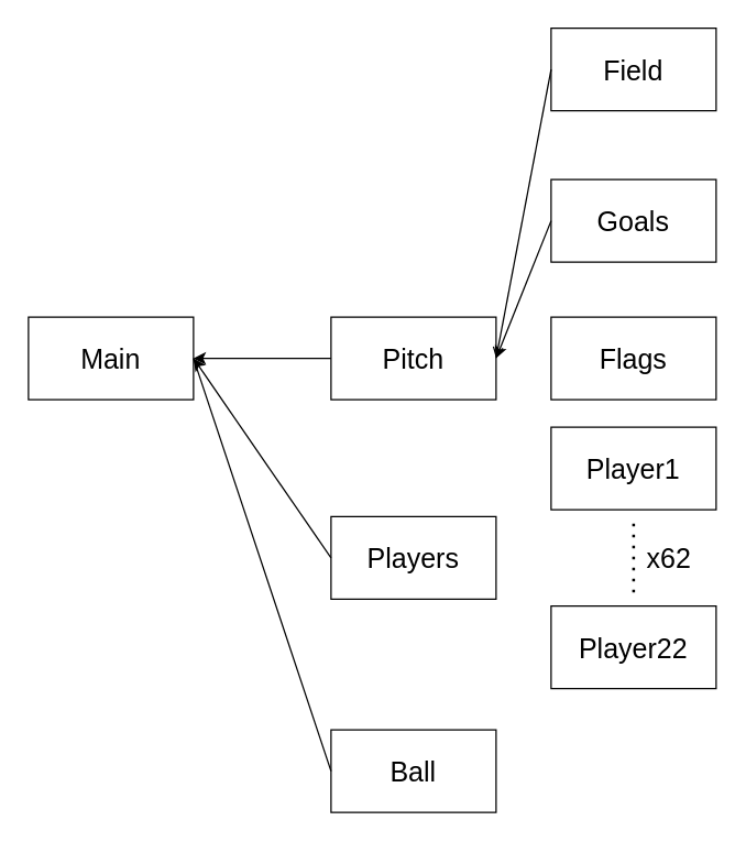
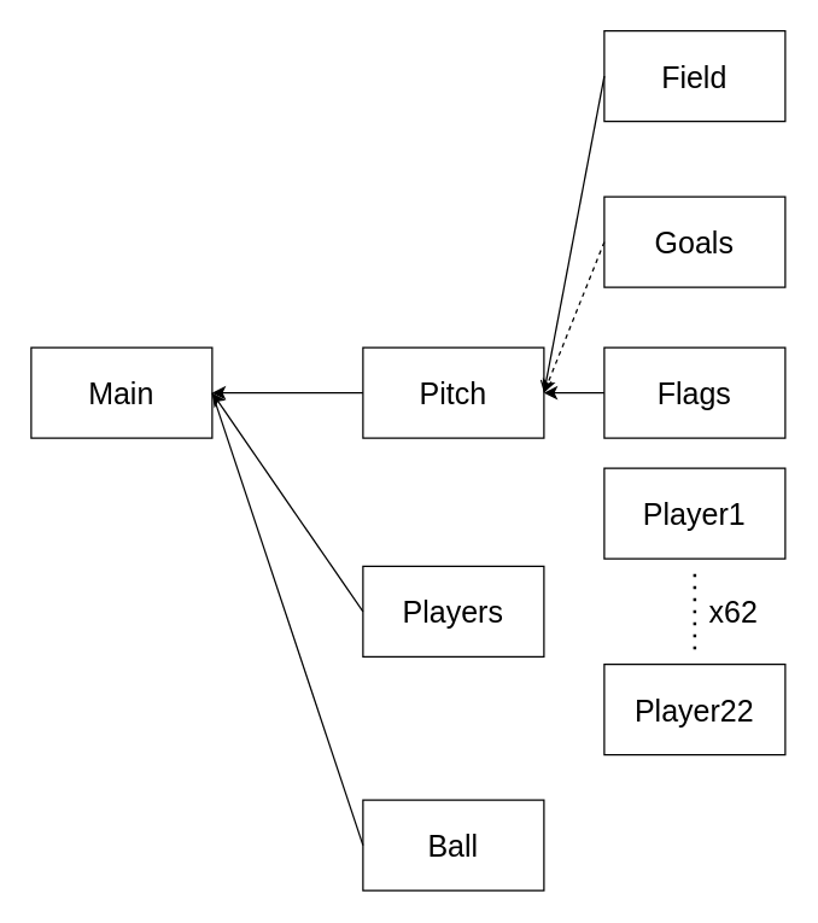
  <mxCell id="0" />
  <mxCell id="1" parent="0" />
  <mxCell id="2" value="" style="group" vertex="1" connectable="0" parent="1"><mxGeometry x="20" y="230" width="120" height="60" as="geometry" /></mxCell>
  <mxCell id="3" value="" style="rounded=0;whiteSpace=wrap;html=1;" vertex="1" parent="2"><mxGeometry width="120" height="60" as="geometry" /></mxCell>
  <mxCell id="4" value="&lt;font style=&quot;font-size: 20px;&quot;&gt;Main&lt;/font&gt;" style="text;html=1;align=center;verticalAlign=middle;whiteSpace=wrap;rounded=0;" vertex="1" parent="2"><mxGeometry width="120" height="60" as="geometry" /></mxCell>
  <mxCell id="5" value="" style="group" vertex="1" connectable="0" parent="1"><mxGeometry x="240" y="230" width="120" height="60" as="geometry" /></mxCell>
  <mxCell id="6" value="" style="rounded=0;whiteSpace=wrap;html=1;" vertex="1" parent="5"><mxGeometry width="120" height="60" as="geometry" /></mxCell>
  <mxCell id="7" value="&lt;font style=&quot;font-size: 20px;&quot;&gt;Pitch&lt;/font&gt;" style="text;html=1;align=center;verticalAlign=middle;whiteSpace=wrap;rounded=0;" vertex="1" parent="5"><mxGeometry width="120" height="60" as="geometry" /></mxCell>
  <mxCell id="8" value="" style="endArrow=classic;html=1;rounded=0;exitX=0;exitY=0.5;exitDx=0;exitDy=0;entryX=1;entryY=0.5;entryDx=0;entryDy=0;" edge="1" parent="1" source="7" target="4"><mxGeometry width="50" height="50" relative="1" as="geometry"><mxPoint x="460" y="410" as="sourcePoint" /><mxPoint x="510" y="360" as="targetPoint" /></mxGeometry></mxCell>
  <mxCell id="9" value="" style="group" vertex="1" connectable="0" parent="1"><mxGeometry x="240" y="375" width="120" height="60" as="geometry" /></mxCell>
  <mxCell id="10" value="" style="rounded=0;whiteSpace=wrap;html=1;" vertex="1" parent="9"><mxGeometry width="120" height="60" as="geometry" /></mxCell>
  <mxCell id="11" value="&lt;font style=&quot;font-size: 20px;&quot;&gt;Players&lt;/font&gt;" style="text;html=1;align=center;verticalAlign=middle;whiteSpace=wrap;rounded=0;" vertex="1" parent="9"><mxGeometry width="120" height="60" as="geometry" /></mxCell>
  <mxCell id="12" value="" style="endArrow=classic;html=1;rounded=0;exitX=0;exitY=0.5;exitDx=0;exitDy=0;entryX=1;entryY=0.5;entryDx=0;entryDy=0;" edge="1" parent="1" source="11" target="4"><mxGeometry width="50" height="50" relative="1" as="geometry"><mxPoint x="250" y="270" as="sourcePoint" /><mxPoint x="150" y="270" as="targetPoint" /></mxGeometry></mxCell>
  <mxCell id="13" value="" style="group" vertex="1" connectable="0" parent="1"><mxGeometry x="240" y="530" width="120" height="60" as="geometry" /></mxCell>
  <mxCell id="14" value="" style="rounded=0;whiteSpace=wrap;html=1;" vertex="1" parent="13"><mxGeometry width="120" height="60" as="geometry" /></mxCell>
  <mxCell id="15" value="&lt;font style=&quot;font-size: 20px;&quot;&gt;Ball&lt;/font&gt;" style="text;html=1;align=center;verticalAlign=middle;whiteSpace=wrap;rounded=0;" vertex="1" parent="13"><mxGeometry width="120" height="60" as="geometry" /></mxCell>
  <mxCell id="16" value="" style="endArrow=none;html=1;rounded=0;exitX=0;exitY=0.5;exitDx=0;exitDy=0;entryX=1;entryY=0.5;entryDx=0;entryDy=0;" edge="1" parent="1" source="15" target="4"><mxGeometry width="50" height="50" relative="1" as="geometry"><mxPoint x="250" y="400" as="sourcePoint" /><mxPoint x="150" y="270" as="targetPoint" /></mxGeometry></mxCell>
  <mxCell id="17" value="" style="group" vertex="1" connectable="0" parent="1"><mxGeometry x="400" y="20" width="120" height="60" as="geometry" /></mxCell>
  <mxCell id="18" value="" style="rounded=0;whiteSpace=wrap;html=1;" vertex="1" parent="17"><mxGeometry width="120" height="60" as="geometry" /></mxCell>
  <mxCell id="19" value="&lt;font style=&quot;font-size: 20px;&quot;&gt;Field&lt;/font&gt;" style="text;html=1;align=center;verticalAlign=middle;whiteSpace=wrap;rounded=0;" vertex="1" parent="17"><mxGeometry width="120" height="60" as="geometry" /></mxCell>
  <mxCell id="20" value="" style="group" vertex="1" connectable="0" parent="1"><mxGeometry x="400" y="130" width="120" height="60" as="geometry" /></mxCell>
  <mxCell id="21" value="" style="rounded=0;whiteSpace=wrap;html=1;" vertex="1" parent="20"><mxGeometry width="120" height="60" as="geometry" /></mxCell>
  <mxCell id="22" value="&lt;font style=&quot;font-size: 20px;&quot;&gt;Goals&lt;/font&gt;" style="text;html=1;align=center;verticalAlign=middle;whiteSpace=wrap;rounded=0;" vertex="1" parent="20"><mxGeometry width="120" height="60" as="geometry" /></mxCell>
  <mxCell id="23" value="" style="endArrow=open;html=1;rounded=0;exitX=0;exitY=0.5;exitDx=0;exitDy=0;entryX=1;entryY=0.5;entryDx=0;entryDy=0;" edge="1" parent="1" source="19" target="7"><mxGeometry width="50" height="50" relative="1" as="geometry"><mxPoint x="250" y="270" as="sourcePoint" /><mxPoint x="150" y="270" as="targetPoint" /></mxGeometry></mxCell>
- <mxCell id="24" value="" style="endArrow=classic;html=1;rounded=0;exitX=0;exitY=0.5;exitDx=0;exitDy=0;entryX=1;entryY=0.5;entryDx=0;entryDy=0;" edge="1" parent="1" source="22" target="7"><mxGeometry width="50" height="50" relative="1" as="geometry"><mxPoint x="260" y="280" as="sourcePoint" /><mxPoint x="160" y="280" as="targetPoint" /></mxGeometry></mxCell>
+ <mxCell id="24" value="" style="endArrow=classic;html=1;rounded=0;exitX=0;exitY=0.5;exitDx=0;exitDy=0;entryX=1;entryY=0.5;entryDx=0;entryDy=0;dashed=1;" edge="1" parent="1" source="22" target="7"><mxGeometry width="50" height="50" relative="1" as="geometry"><mxPoint x="260" y="280" as="sourcePoint" /><mxPoint x="160" y="280" as="targetPoint" /></mxGeometry></mxCell>
  <mxCell id="25" value="" style="group" vertex="1" connectable="0" parent="1"><mxGeometry x="400" y="310" width="120" height="60" as="geometry" /></mxCell>
  <mxCell id="26" value="" style="rounded=0;whiteSpace=wrap;html=1;" vertex="1" parent="25"><mxGeometry width="120" height="60" as="geometry" /></mxCell>
  <mxCell id="27" value="&lt;font style=&quot;font-size: 20px;&quot;&gt;Player1&lt;/font&gt;" style="text;html=1;align=center;verticalAlign=middle;whiteSpace=wrap;rounded=0;" vertex="1" parent="25"><mxGeometry width="120" height="60" as="geometry" /></mxCell>
  <mxCell id="28" value="" style="group" vertex="1" connectable="0" parent="1"><mxGeometry x="400" y="440" width="120" height="60" as="geometry" /></mxCell>
  <mxCell id="29" value="" style="rounded=0;whiteSpace=wrap;html=1;" vertex="1" parent="28"><mxGeometry width="120" height="60" as="geometry" /></mxCell>
  <mxCell id="30" value="&lt;font style=&quot;font-size: 20px;&quot;&gt;Player22&lt;/font&gt;" style="text;html=1;align=center;verticalAlign=middle;whiteSpace=wrap;rounded=0;" vertex="1" parent="28"><mxGeometry width="120" height="60" as="geometry" /></mxCell>
  <mxCell id="31" value="" style="endArrow=none;dashed=1;html=1;dashPattern=1 3;strokeWidth=2;rounded=0;" edge="1" parent="1"><mxGeometry width="50" height="50" relative="1" as="geometry"><mxPoint x="460" y="430" as="sourcePoint" /><mxPoint x="460" y="380" as="targetPoint" /></mxGeometry></mxCell>
  <mxCell id="32" value="&lt;font style=&quot;font-size: 20px;&quot;&gt;x62&lt;/font&gt;" style="text;html=1;align=center;verticalAlign=middle;whiteSpace=wrap;rounded=0;" vertex="1" parent="1"><mxGeometry x="466" y="390" width="40" height="30" as="geometry" /></mxCell>
  <mxCell id="33" value="" style="group" vertex="1" connectable="0" parent="1"><mxGeometry x="400" y="230" width="120" height="60" as="geometry" /></mxCell>
  <mxCell id="34" value="" style="rounded=0;whiteSpace=wrap;html=1;" vertex="1" parent="33"><mxGeometry width="120" height="60" as="geometry" /></mxCell>
  <mxCell id="35" value="&lt;font style=&quot;font-size: 20px;&quot;&gt;Flags&lt;/font&gt;" style="text;html=1;align=center;verticalAlign=middle;whiteSpace=wrap;rounded=0;" vertex="1" parent="33"><mxGeometry width="120" height="60" as="geometry" /></mxCell>
+ <mxCell id="36" value="" style="endArrow=classic;html=1;rounded=0;exitX=0;exitY=0.5;exitDx=0;exitDy=0;entryX=1;entryY=0.5;entryDx=0;entryDy=0;" edge="1" parent="1" source="35" target="7"><mxGeometry width="50" height="50" relative="1" as="geometry"><mxPoint x="250" y="270" as="sourcePoint" /><mxPoint x="150" y="270" as="targetPoint" /></mxGeometry></mxCell>
